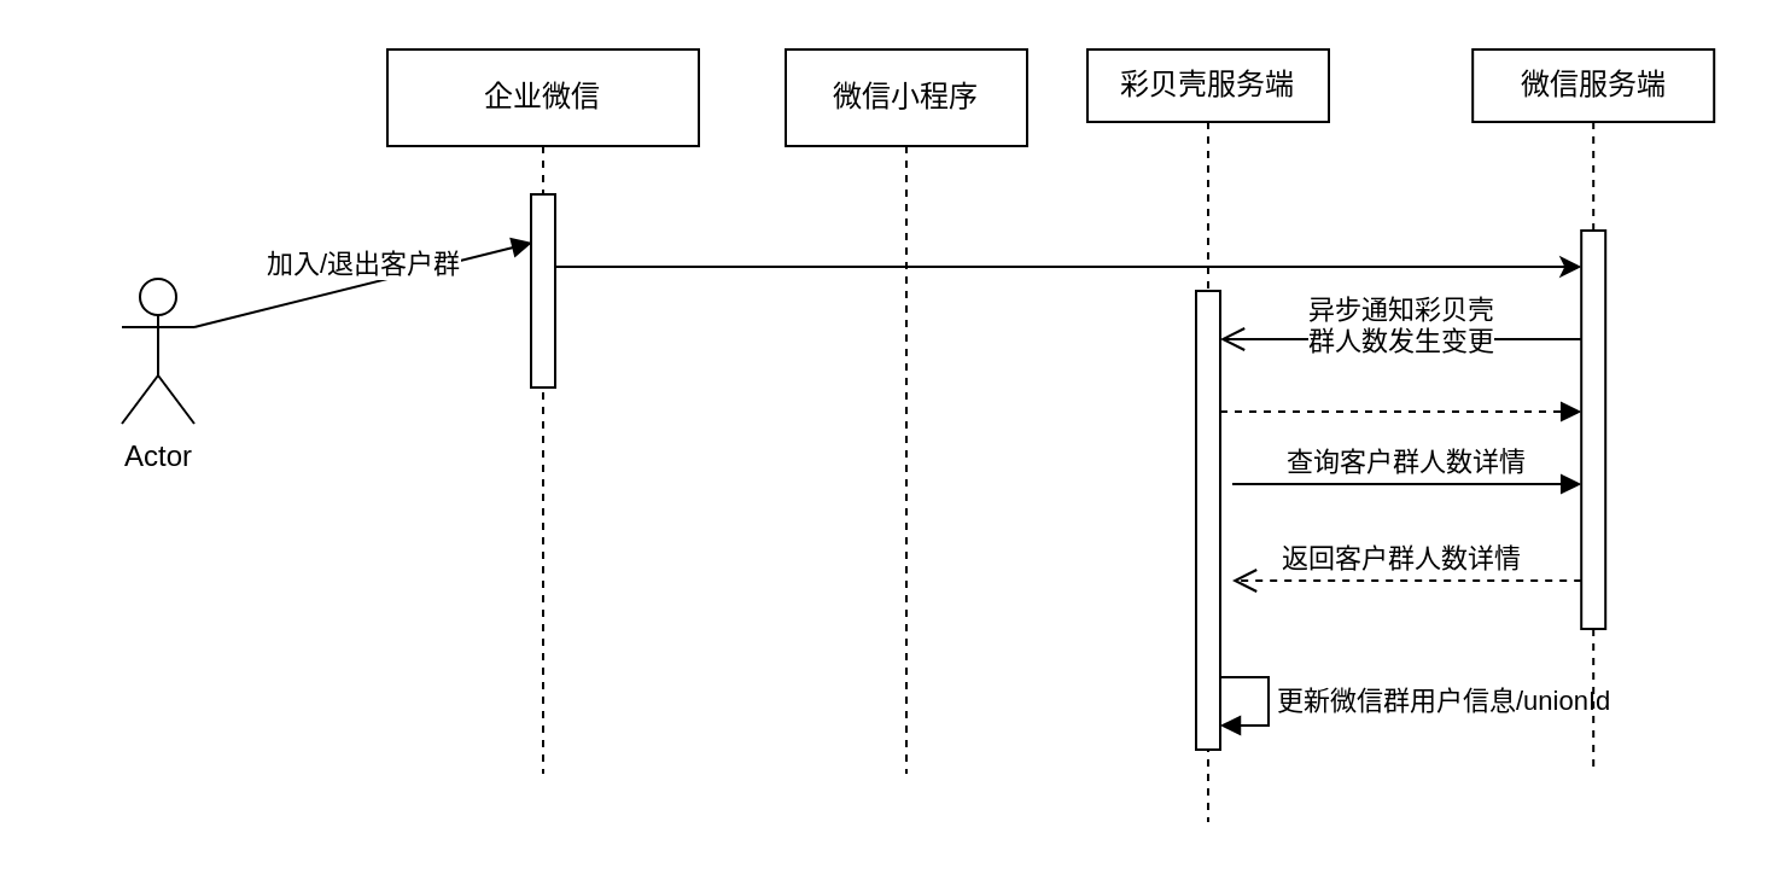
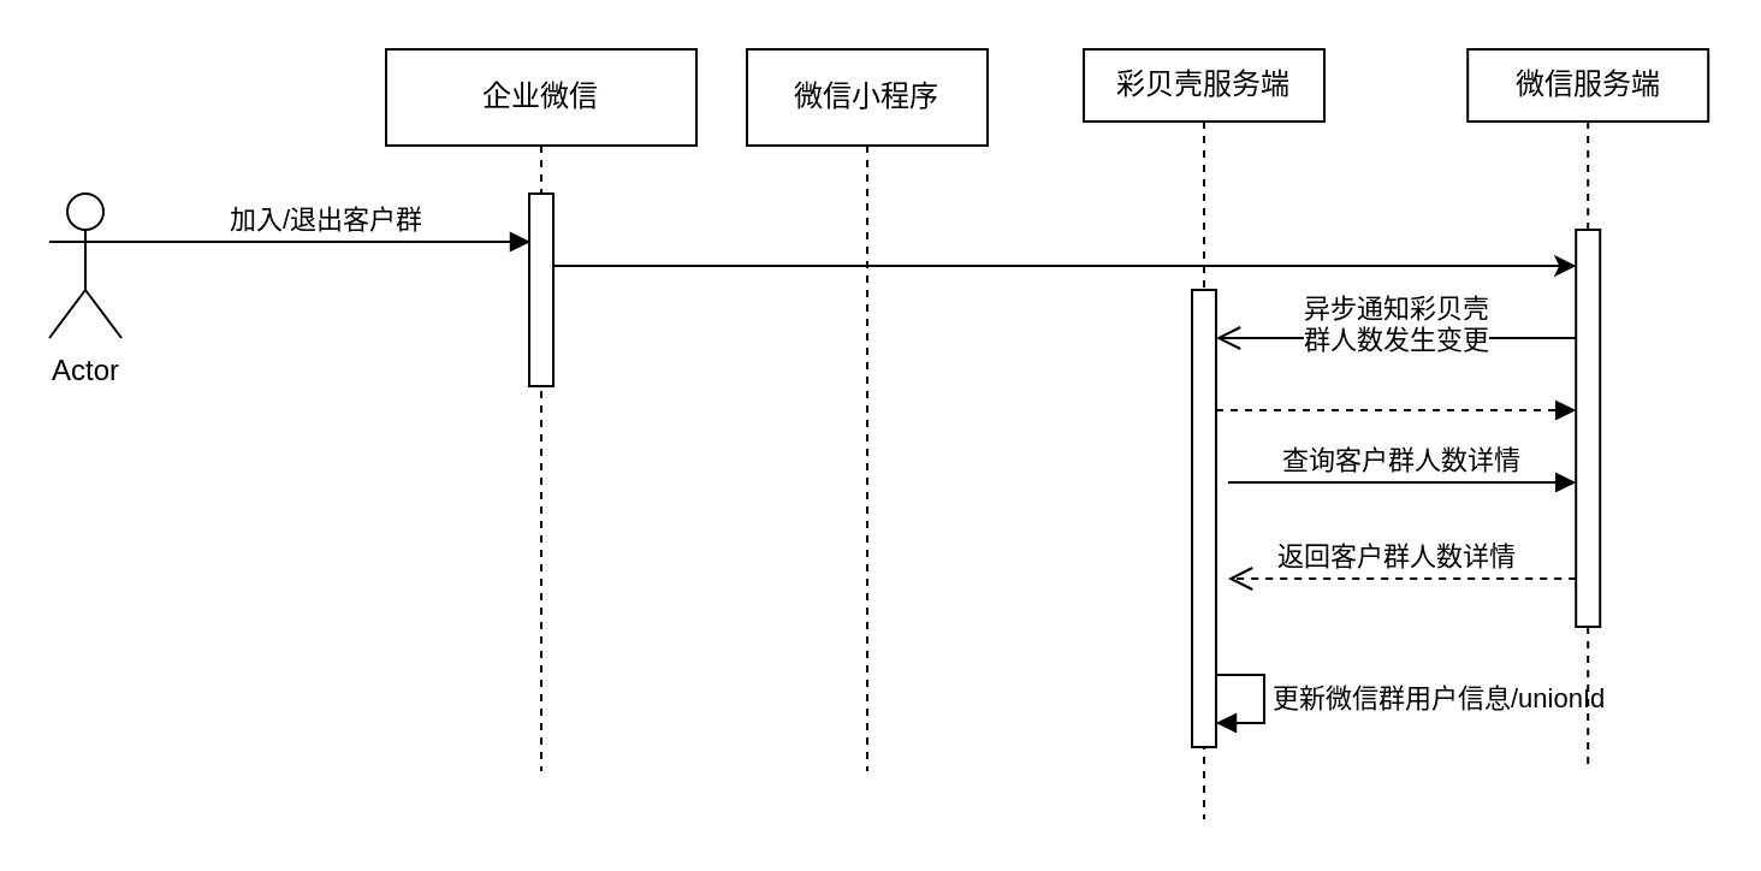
  <mxCell id="0" />
  <mxCell id="1" parent="0" />
  <mxCell id="2" value="企业微信" style="shape=umlLifeline;perimeter=lifelinePerimeter;whiteSpace=wrap;html=1;container=1;collapsible=0;recursiveResize=0;outlineConnect=0;" vertex="1" parent="1"><mxGeometry x="160" y="20" width="129" height="300" as="geometry" /></mxCell>
  <mxCell id="3" value="" style="html=1;points=[];perimeter=orthogonalPerimeter;" vertex="1" parent="2"><mxGeometry x="59.5" y="60" width="10" height="80" as="geometry" /></mxCell>
  <mxCell id="4" value="加入/退出客户群" style="html=1;verticalAlign=bottom;endArrow=block;rounded=0;exitX=1;exitY=0.333;exitDx=0;exitDy=0;exitPerimeter=0;" edge="1" parent="2" source="5"><mxGeometry width="80" relative="1" as="geometry"><mxPoint x="-12.5" y="80" as="sourcePoint" /><mxPoint x="60" y="80" as="targetPoint" /></mxGeometry></mxCell>
- <mxCell id="5" value="Actor" style="shape=umlActor;verticalLabelPosition=bottom;verticalAlign=top;html=1;" vertex="1" parent="1"><mxGeometry x="50" y="115" width="30" height="60" as="geometry" /></mxCell>
- <mxCell id="6" value="微信小程序" style="shape=umlLifeline;perimeter=lifelinePerimeter;whiteSpace=wrap;html=1;container=1;collapsible=0;recursiveResize=0;outlineConnect=0;" vertex="1" parent="1"><mxGeometry x="325" y="20" width="100" height="300" as="geometry" /></mxCell>
+ <mxCell id="5" value="Actor" style="shape=umlActor;verticalLabelPosition=bottom;verticalAlign=top;html=1;" vertex="1" parent="1"><mxGeometry x="20" y="80" width="30" height="60" as="geometry" /></mxCell>
+ <mxCell id="6" value="微信小程序" style="shape=umlLifeline;perimeter=lifelinePerimeter;whiteSpace=wrap;html=1;container=1;collapsible=0;recursiveResize=0;outlineConnect=0;" vertex="1" parent="1"><mxGeometry x="310" y="20" width="100" height="300" as="geometry" /></mxCell>
  <mxCell id="7" value="彩贝壳服务端" style="shape=umlLifeline;perimeter=lifelinePerimeter;whiteSpace=wrap;html=1;container=1;collapsible=0;recursiveResize=0;outlineConnect=0;size=30;" vertex="1" parent="1"><mxGeometry x="450" y="20" width="100" height="320" as="geometry" /></mxCell>
  <mxCell id="8" value="" style="html=1;points=[];perimeter=orthogonalPerimeter;" vertex="1" parent="7"><mxGeometry x="45" y="100" width="10" height="190" as="geometry" /></mxCell>
  <mxCell id="9" value="异步通知彩贝壳&lt;br&gt;群人数发生变更" style="html=1;verticalAlign=bottom;endArrow=open;endSize=8;rounded=0;" edge="1" parent="7" source="11"><mxGeometry x="0.027" y="10" relative="1" as="geometry"><mxPoint x="135" y="120" as="sourcePoint" /><mxPoint x="55" y="120" as="targetPoint" /><mxPoint as="offset" /></mxGeometry></mxCell>
  <mxCell id="10" value="更新微信群用户信息/unionId" style="edgeStyle=orthogonalEdgeStyle;html=1;align=left;spacingLeft=2;endArrow=block;rounded=0;entryX=1;entryY=0;" edge="1" parent="7" source="8"><mxGeometry relative="1" as="geometry"><mxPoint x="45" y="260" as="sourcePoint" /><Array as="points"><mxPoint x="75" y="260" /><mxPoint x="75" y="280" /></Array><mxPoint x="55" y="280" as="targetPoint" /></mxGeometry></mxCell>
  <mxCell id="11" value="微信服务端" style="shape=umlLifeline;perimeter=lifelinePerimeter;whiteSpace=wrap;html=1;container=1;collapsible=0;recursiveResize=0;outlineConnect=0;size=30;" vertex="1" parent="1"><mxGeometry x="609.6" y="20" width="100" height="300" as="geometry" /></mxCell>
  <mxCell id="12" value="" style="html=1;points=[];perimeter=orthogonalPerimeter;" vertex="1" parent="11"><mxGeometry x="45" y="75" width="10" height="165" as="geometry" /></mxCell>
  <mxCell id="13" value="" style="html=1;verticalAlign=bottom;endArrow=block;rounded=0;dashed=1;" edge="1" parent="11" source="8"><mxGeometry width="80" relative="1" as="geometry"><mxPoint x="-100.0" y="149.5" as="sourcePoint" /><mxPoint x="45.0" y="150" as="targetPoint" /></mxGeometry></mxCell>
  <mxCell id="14" value="" style="edgeStyle=orthogonalEdgeStyle;rounded=0;orthogonalLoop=1;jettySize=auto;html=1;" edge="1" parent="1" source="3" target="12"><mxGeometry relative="1" as="geometry"><Array as="points"><mxPoint x="590" y="110" /><mxPoint x="590" y="110" /></Array></mxGeometry></mxCell>
  <mxCell id="15" value="查询客户群人数详情" style="html=1;verticalAlign=bottom;endArrow=block;rounded=0;" edge="1" parent="1" target="12"><mxGeometry width="80" relative="1" as="geometry"><mxPoint x="510" y="200" as="sourcePoint" /><mxPoint x="590" y="169.5" as="targetPoint" /><Array as="points"><mxPoint x="570" y="200" /></Array></mxGeometry></mxCell>
  <mxCell id="16" value="返回客户群人数详情" style="html=1;verticalAlign=bottom;endArrow=open;dashed=1;endSize=8;rounded=0;" edge="1" parent="1"><mxGeometry x="0.032" relative="1" as="geometry"><mxPoint x="654.6" y="240" as="sourcePoint" /><mxPoint x="510" y="240" as="targetPoint" /><mxPoint as="offset" /></mxGeometry></mxCell>
